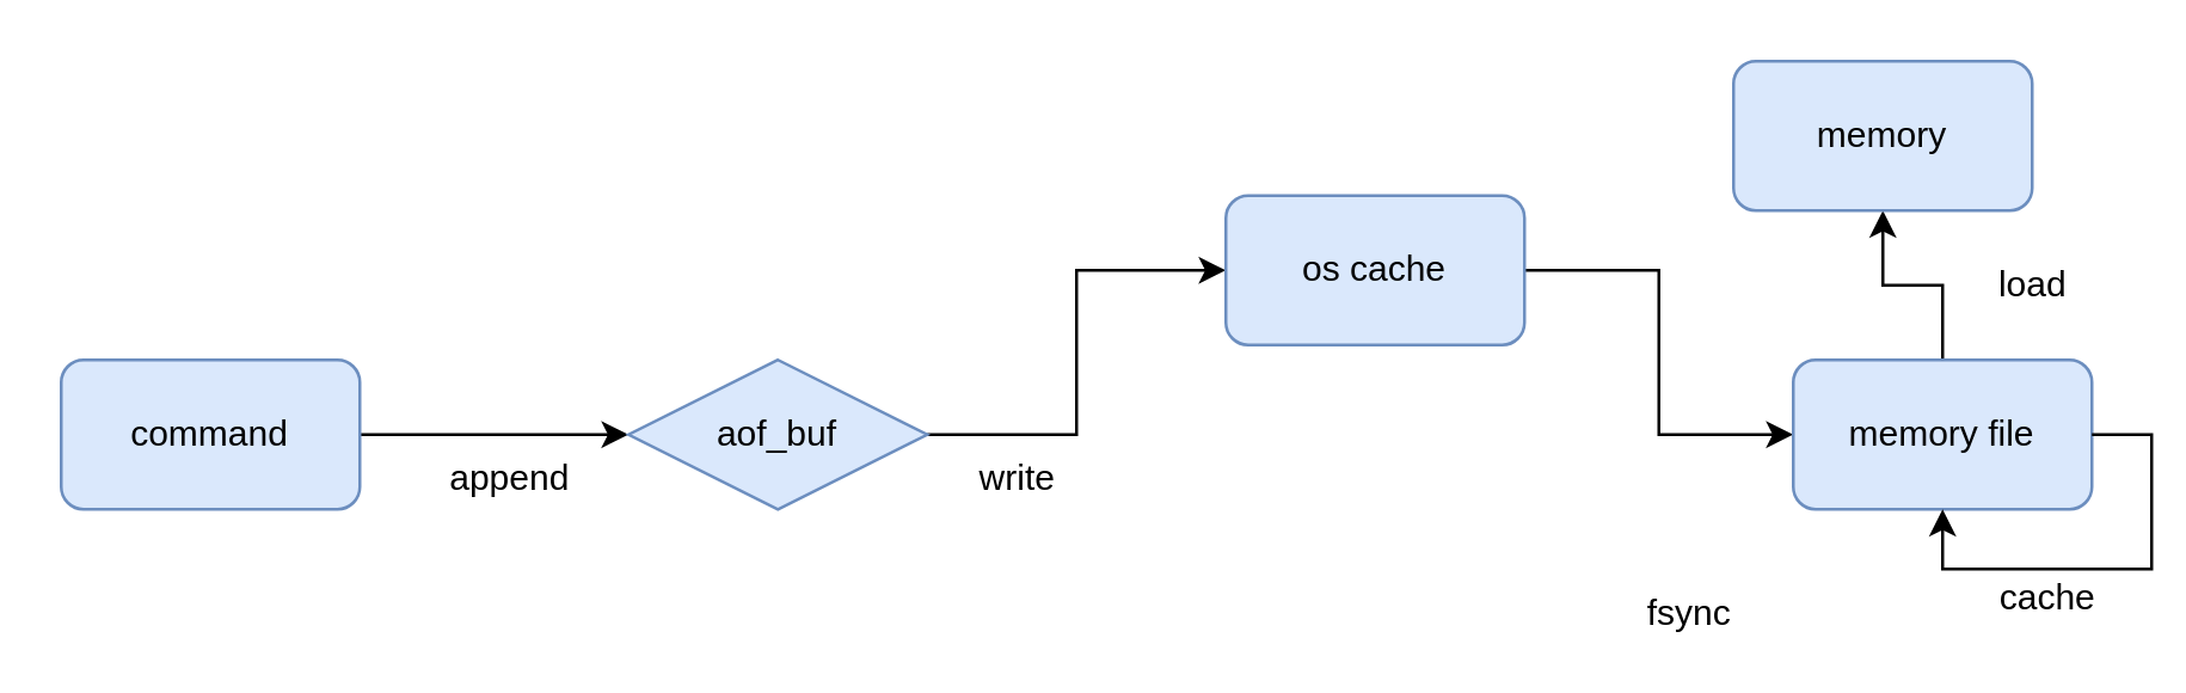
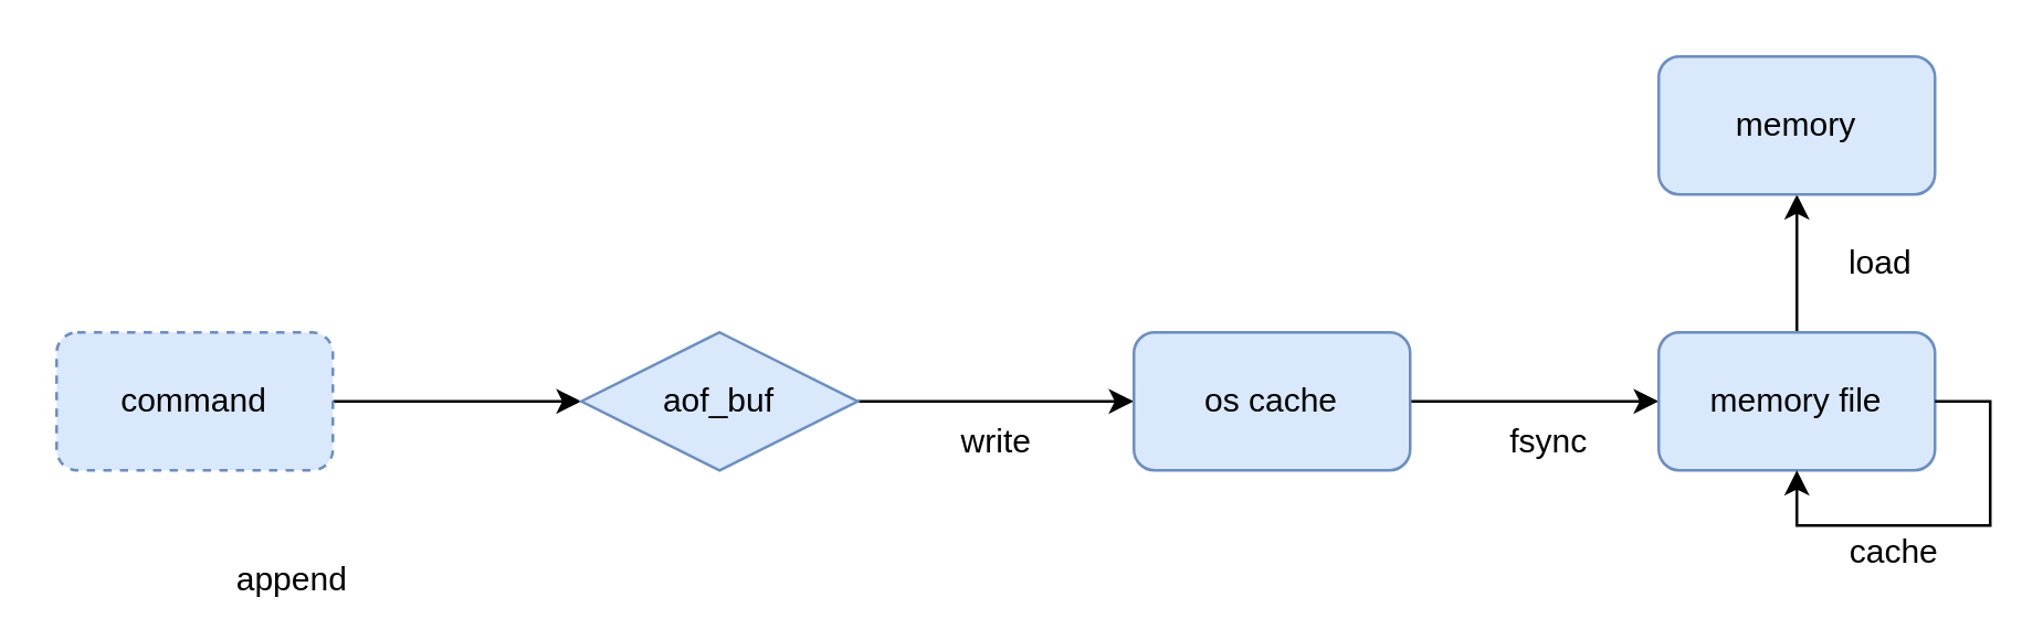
  <mxCell id="0" />
  <mxCell id="1" parent="0" />
  <mxCell id="2" style="edgeStyle=orthogonalEdgeStyle;rounded=0;orthogonalLoop=1;jettySize=auto;html=1;exitX=1;exitY=0.5;exitDx=0;exitDy=0;entryX=0;entryY=0.5;entryDx=0;entryDy=0;" parent="1" source="3" target="5" edge="1"><mxGeometry relative="1" as="geometry" /></mxCell>
- <mxCell id="3" value="command" style="rounded=1;whiteSpace=wrap;html=1;fillColor=#dae8fc;strokeColor=#6c8ebf;" parent="1" vertex="1"><mxGeometry x="20" y="120" width="100" height="50" as="geometry" /></mxCell>
+ <mxCell id="3" value="command" style="rounded=1;whiteSpace=wrap;html=1;fillColor=#dae8fc;strokeColor=#6c8ebf;dashed=1;" parent="1" vertex="1"><mxGeometry x="20" y="120" width="100" height="50" as="geometry" /></mxCell>
  <mxCell id="4" style="edgeStyle=orthogonalEdgeStyle;rounded=0;orthogonalLoop=1;jettySize=auto;html=1;exitX=1;exitY=0.5;exitDx=0;exitDy=0;entryX=0;entryY=0.5;entryDx=0;entryDy=0;" parent="1" source="5" target="7" edge="1"><mxGeometry relative="1" as="geometry" /></mxCell>
  <mxCell id="5" value="aof_buf" style="rhombus;whiteSpace=wrap;html=1;fillColor=#dae8fc;strokeColor=#6c8ebf;" parent="1" vertex="1"><mxGeometry x="210" y="120" width="100" height="50" as="geometry" /></mxCell>
  <mxCell id="6" style="edgeStyle=orthogonalEdgeStyle;rounded=0;orthogonalLoop=1;jettySize=auto;html=1;exitX=1;exitY=0.5;exitDx=0;exitDy=0;entryX=0;entryY=0.5;entryDx=0;entryDy=0;" parent="1" source="7" target="9" edge="1"><mxGeometry relative="1" as="geometry" /></mxCell>
- <mxCell id="7" value="os cache" style="rounded=1;whiteSpace=wrap;html=1;fillColor=#dae8fc;strokeColor=#6c8ebf;" parent="1" vertex="1"><mxGeometry x="410" y="65" width="100" height="50" as="geometry" /></mxCell>
+ <mxCell id="7" value="os cache" style="rounded=1;whiteSpace=wrap;html=1;fillColor=#dae8fc;strokeColor=#6c8ebf;" parent="1" vertex="1"><mxGeometry x="410" y="120" width="100" height="50" as="geometry" /></mxCell>
  <mxCell id="8" style="edgeStyle=orthogonalEdgeStyle;rounded=0;orthogonalLoop=1;jettySize=auto;html=1;exitX=0.5;exitY=0;exitDx=0;exitDy=0;entryX=0.5;entryY=1;entryDx=0;entryDy=0;" parent="1" source="9" target="10" edge="1"><mxGeometry relative="1" as="geometry" /></mxCell>
  <mxCell id="9" value="memory file" style="rounded=1;whiteSpace=wrap;html=1;fillColor=#dae8fc;strokeColor=#6c8ebf;" parent="1" vertex="1"><mxGeometry x="600" y="120" width="100" height="50" as="geometry" /></mxCell>
- <mxCell id="10" value="memory" style="rounded=1;whiteSpace=wrap;html=1;fillColor=#dae8fc;strokeColor=#6c8ebf;" parent="1" vertex="1"><mxGeometry x="580" y="20" width="100" height="50" as="geometry" /></mxCell>
+ <mxCell id="10" value="memory" style="rounded=1;whiteSpace=wrap;html=1;fillColor=#dae8fc;strokeColor=#6c8ebf;" parent="1" vertex="1"><mxGeometry x="600" y="20" width="100" height="50" as="geometry" /></mxCell>
  <mxCell id="11" value="load" style="text;html=1;align=center;verticalAlign=middle;resizable=0;points=[];autosize=1;strokeColor=none;fillColor=none;" parent="1" vertex="1"><mxGeometry x="660" y="85" width="40" height="20" as="geometry" /></mxCell>
- <mxCell id="12" value="append" style="text;html=1;align=center;verticalAlign=middle;resizable=0;points=[];autosize=1;strokeColor=none;fillColor=none;" parent="1" vertex="1"><mxGeometry x="140" y="150" width="60" height="20" as="geometry" /></mxCell>
- <mxCell id="13" value="write" style="text;html=1;align=center;verticalAlign=middle;resizable=0;points=[];autosize=1;strokeColor=none;fillColor=none;" parent="1" vertex="1"><mxGeometry x="320" y="150" width="40" height="20" as="geometry" /></mxCell>
- <mxCell id="14" value="fsync" style="text;html=1;align=center;verticalAlign=middle;resizable=0;points=[];autosize=1;strokeColor=none;fillColor=none;" parent="1" vertex="1"><mxGeometry x="545" y="195" width="40" height="20" as="geometry" /></mxCell>
+ <mxCell id="12" value="append" style="text;html=1;align=center;verticalAlign=middle;resizable=0;points=[];autosize=1;strokeColor=none;fillColor=none;" parent="1" vertex="1"><mxGeometry x="75" y="200" width="60" height="20" as="geometry" /></mxCell>
+ <mxCell id="13" value="write" style="text;html=1;align=center;verticalAlign=middle;resizable=0;points=[];autosize=1;strokeColor=none;fillColor=none;" parent="1" vertex="1"><mxGeometry x="340" y="150" width="40" height="20" as="geometry" /></mxCell>
+ <mxCell id="14" value="fsync" style="text;html=1;align=center;verticalAlign=middle;resizable=0;points=[];autosize=1;strokeColor=none;fillColor=none;" parent="1" vertex="1"><mxGeometry x="540" y="150" width="40" height="20" as="geometry" /></mxCell>
  <mxCell id="15" value="cache" style="text;html=1;align=center;verticalAlign=middle;resizable=0;points=[];autosize=1;strokeColor=none;fillColor=none;" parent="1" vertex="1"><mxGeometry x="660" y="190" width="50" height="20" as="geometry" /></mxCell>
  <mxCell id="16" style="edgeStyle=orthogonalEdgeStyle;rounded=0;orthogonalLoop=1;jettySize=auto;html=1;exitX=1;exitY=0.5;exitDx=0;exitDy=0;entryX=0.5;entryY=1;entryDx=0;entryDy=0;" edge="1" parent="1" source="9" target="9"><mxGeometry relative="1" as="geometry" /></mxCell>
